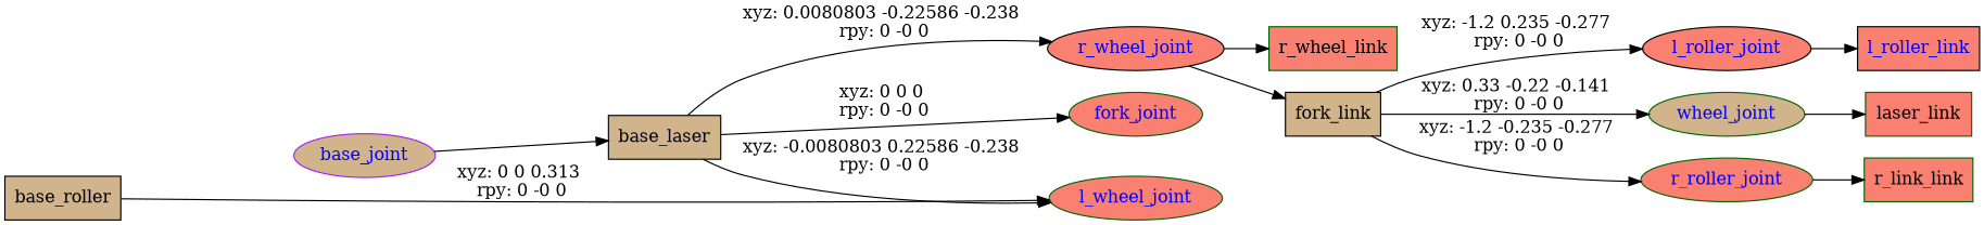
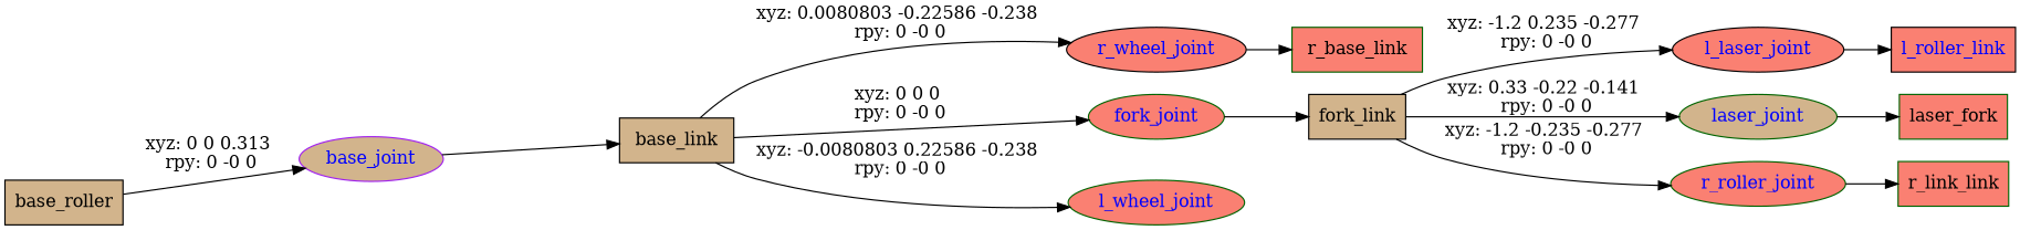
  digraph {
    rankdir=LR
    node [color=darkgreen fillcolor=salmon shape=box style=filled fontcolor=blue]
    n1 [color=black fillcolor=tan label=base_roller fontcolor=""]
    base_joint [color=purple fillcolor=tan shape=ellipse]
-   n3 [color=black fillcolor=tan label=base_laser fontcolor=""]
+   n3 [color=black fillcolor=tan label=base_link fontcolor=""]
    fork_joint [shape=ellipse]
    l_wheel_joint [shape=ellipse]
    r_wheel_joint [color=black shape=ellipse]
    n7 [color=black fillcolor=tan label=fork_link fontcolor=""]
-   n8 [label=r_wheel_link fontcolor=""]
-   l_roller_joint [color=black shape=ellipse]
-   laser_joint [fillcolor=tan shape=ellipse label=wheel_joint]
+   n8 [label=r_base_link fontcolor=""]
+   l_roller_joint [color=black shape=ellipse label=l_laser_joint]
+   laser_joint [fillcolor=tan shape=ellipse]
    r_roller_joint [shape=ellipse]
    n12 [color=black label=l_roller_link]
-   n13 [label=laser_link fontcolor=""]
+   n13 [label=laser_fork fontcolor=""]
    n14 [label=r_link_link fontcolor=""]
-   n1 -> l_wheel_joint [label="xyz: 0 0 0.313 \nrpy: 0 -0 0"]
+   n1 -> base_joint [label="xyz: 0 0 0.313 \nrpy: 0 -0 0"]
    base_joint -> n3
    n3 -> fork_joint [label="xyz: 0 0 0 \nrpy: 0 -0 0"]
    n3 -> l_wheel_joint [label="xyz: -0.0080803 0.22586 -0.238 \nrpy: 0 -0 0"]
    n3 -> r_wheel_joint [label="xyz: 0.0080803 -0.22586 -0.238 \nrpy: 0 -0 0"]
-   r_wheel_joint -> n7
+   fork_joint -> n7
    r_wheel_joint -> n8
    n7 -> l_roller_joint [label="xyz: -1.2 0.235 -0.277 \nrpy: 0 -0 0"]
    n7 -> laser_joint [label="xyz: 0.33 -0.22 -0.141 \nrpy: 0 -0 0"]
    n7 -> r_roller_joint [label="xyz: -1.2 -0.235 -0.277 \nrpy: 0 -0 0"]
    l_roller_joint -> n12
    laser_joint -> n13
    r_roller_joint -> n14
  }
